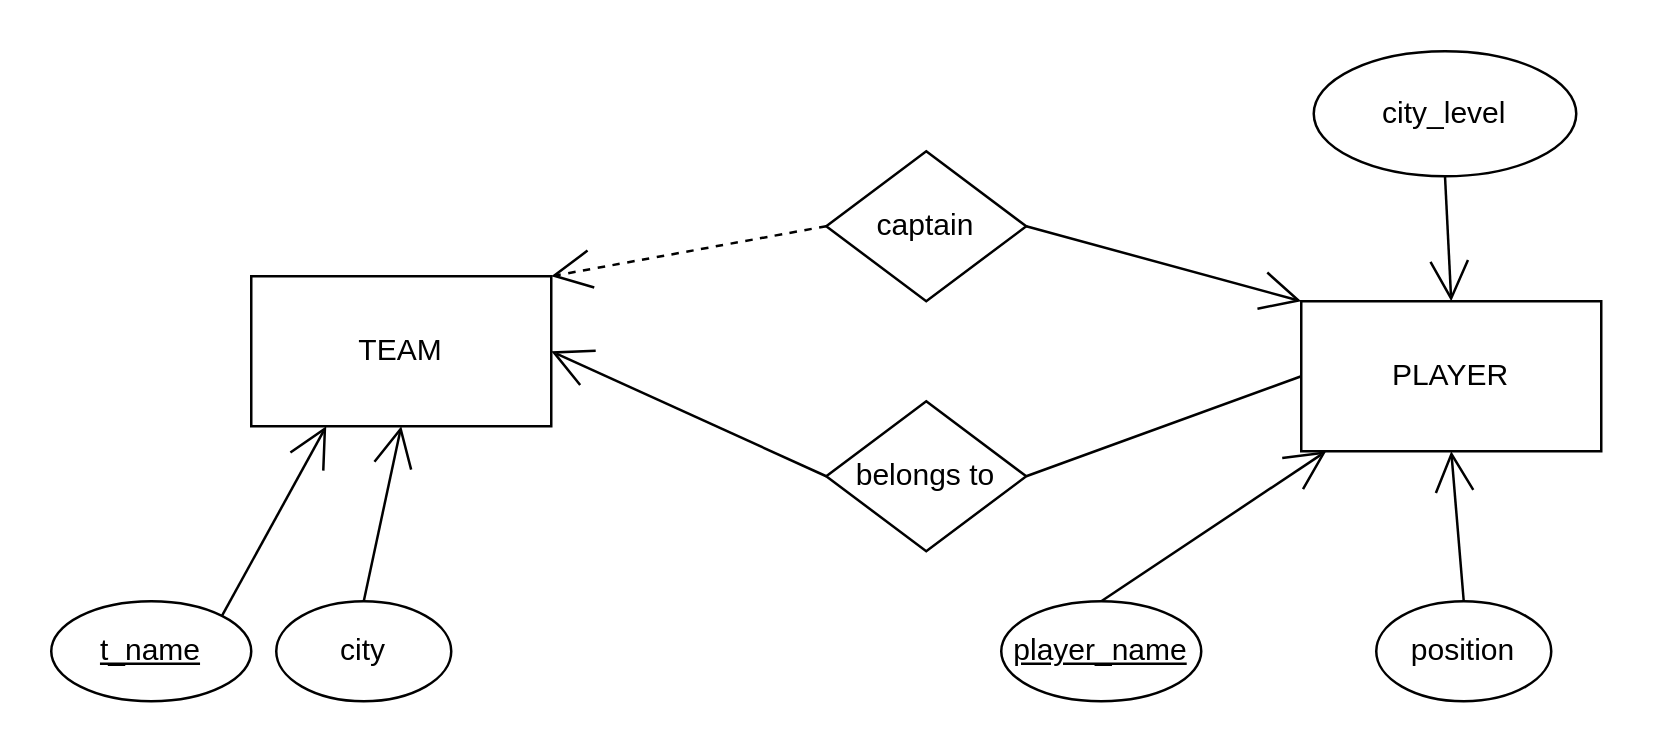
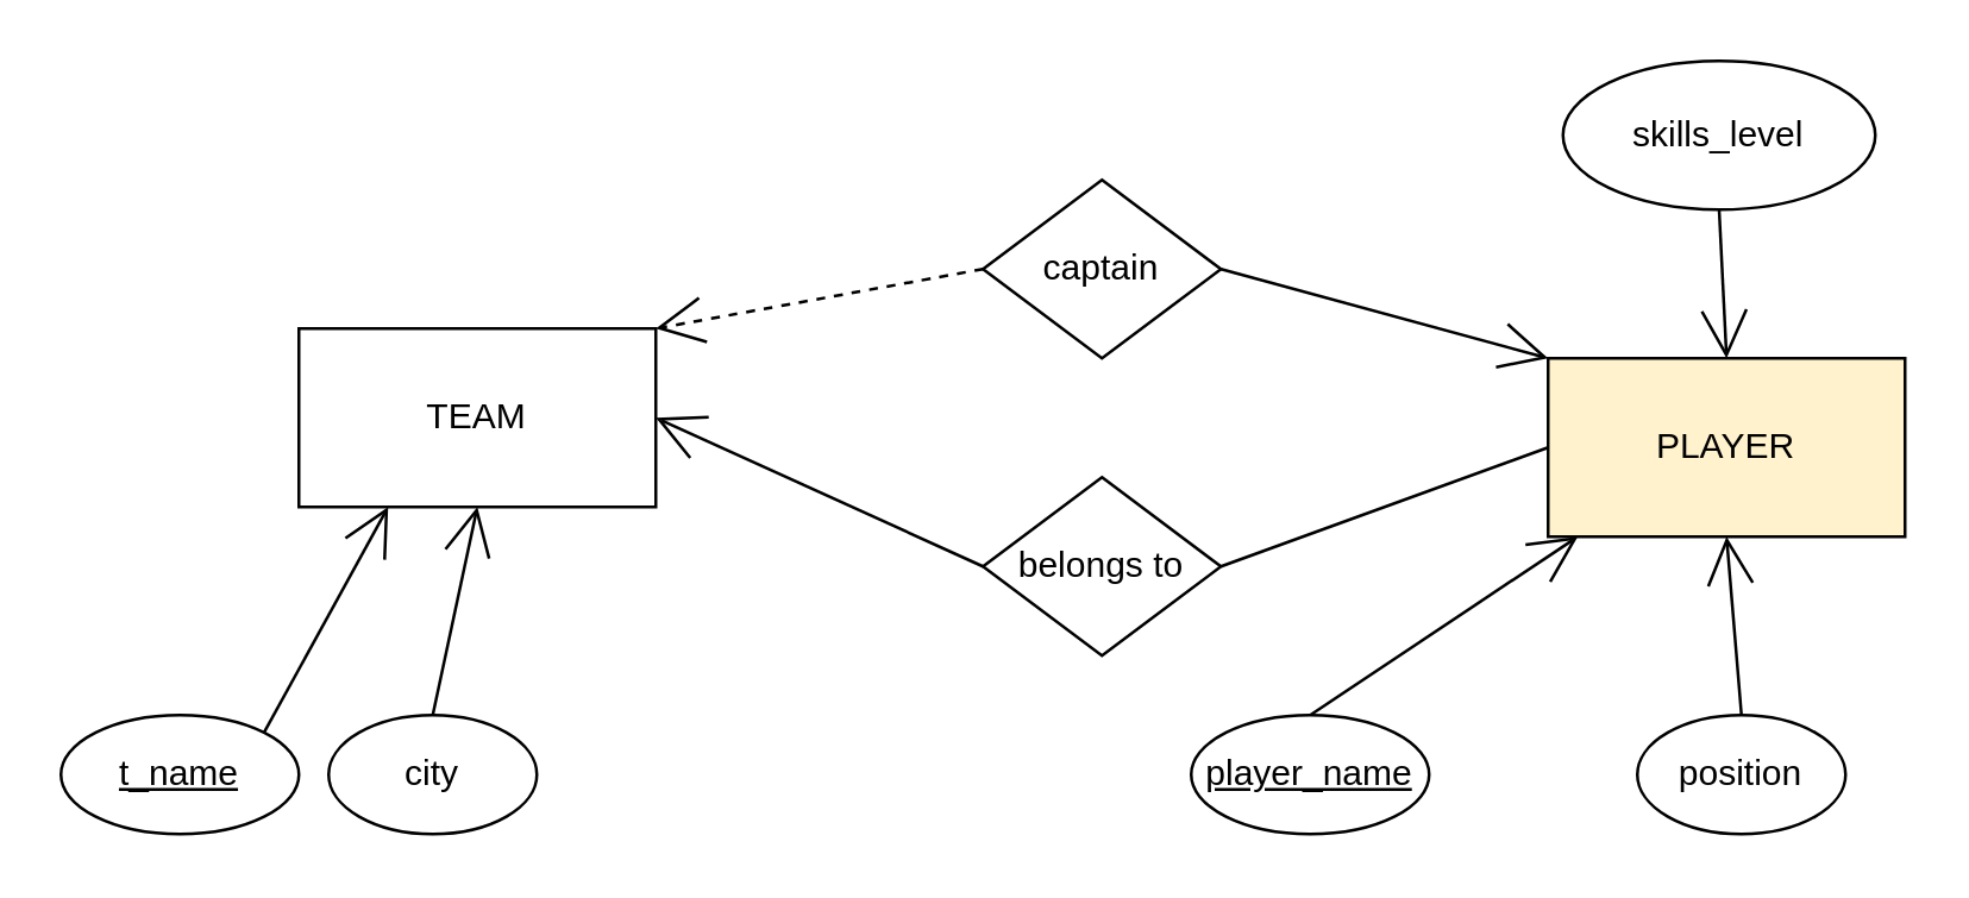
  <mxCell id="0" />
  <mxCell id="1" parent="0" />
- <mxCell id="2" value="PLAYER" style="rounded=0;whiteSpace=wrap;html=1;hachureGap=4;pointerEvents=0;" vertex="1" parent="1"><mxGeometry x="520" y="120" width="120" height="60" as="geometry" /></mxCell>
+ <mxCell id="2" value="PLAYER" style="rounded=0;whiteSpace=wrap;html=1;hachureGap=4;pointerEvents=0;fillColor=#fff2cc;" vertex="1" parent="1"><mxGeometry x="520" y="120" width="120" height="60" as="geometry" /></mxCell>
  <mxCell id="3" value="TEAM" style="rounded=0;whiteSpace=wrap;html=1;hachureGap=4;pointerEvents=0;" vertex="1" parent="1"><mxGeometry x="100" y="110" width="120" height="60" as="geometry" /></mxCell>
  <mxCell id="4" style="edgeStyle=none;curved=1;rounded=0;orthogonalLoop=1;jettySize=auto;html=1;exitX=1;exitY=0;exitDx=0;exitDy=0;entryX=0.25;entryY=1;entryDx=0;entryDy=0;endArrow=open;startSize=14;endSize=14;sourcePerimeterSpacing=8;targetPerimeterSpacing=8;" edge="1" parent="1" source="5" target="3"><mxGeometry relative="1" as="geometry" /></mxCell>
  <mxCell id="5" value="&lt;u&gt;t_name&lt;/u&gt;" style="ellipse;whiteSpace=wrap;html=1;hachureGap=4;pointerEvents=0;" vertex="1" parent="1"><mxGeometry x="20" y="240" width="80" height="40" as="geometry" /></mxCell>
  <mxCell id="6" style="edgeStyle=none;curved=1;rounded=0;orthogonalLoop=1;jettySize=auto;html=1;exitX=0.5;exitY=0;exitDx=0;exitDy=0;entryX=0.5;entryY=1;entryDx=0;entryDy=0;endArrow=open;startSize=14;endSize=14;sourcePerimeterSpacing=8;targetPerimeterSpacing=8;" edge="1" parent="1" source="7" target="3"><mxGeometry relative="1" as="geometry" /></mxCell>
  <mxCell id="7" value="city" style="ellipse;whiteSpace=wrap;html=1;hachureGap=4;pointerEvents=0;" vertex="1" parent="1"><mxGeometry x="110" y="240" width="70" height="40" as="geometry" /></mxCell>
  <mxCell id="8" style="edgeStyle=none;curved=1;rounded=0;orthogonalLoop=1;jettySize=auto;html=1;exitX=0.5;exitY=0;exitDx=0;exitDy=0;entryX=0.083;entryY=1;entryDx=0;entryDy=0;entryPerimeter=0;endArrow=open;startSize=14;endSize=14;sourcePerimeterSpacing=8;targetPerimeterSpacing=8;" edge="1" parent="1" source="9" target="2"><mxGeometry relative="1" as="geometry" /></mxCell>
  <mxCell id="9" value="&lt;u&gt;player_name&lt;/u&gt;" style="ellipse;whiteSpace=wrap;html=1;hachureGap=4;pointerEvents=0;" vertex="1" parent="1"><mxGeometry x="400" y="240" width="80" height="40" as="geometry" /></mxCell>
  <mxCell id="10" style="edgeStyle=none;curved=1;rounded=0;orthogonalLoop=1;jettySize=auto;html=1;exitX=0.5;exitY=0;exitDx=0;exitDy=0;entryX=0.5;entryY=1;entryDx=0;entryDy=0;endArrow=open;startSize=14;endSize=14;sourcePerimeterSpacing=8;targetPerimeterSpacing=8;" edge="1" parent="1" source="11" target="2"><mxGeometry relative="1" as="geometry" /></mxCell>
  <mxCell id="11" value="position" style="ellipse;whiteSpace=wrap;html=1;hachureGap=4;pointerEvents=0;" vertex="1" parent="1"><mxGeometry x="550" y="240" width="70" height="40" as="geometry" /></mxCell>
  <mxCell id="12" style="edgeStyle=none;curved=1;rounded=0;orthogonalLoop=1;jettySize=auto;html=1;exitX=0.5;exitY=1;exitDx=0;exitDy=0;entryX=0.5;entryY=0;entryDx=0;entryDy=0;endArrow=open;startSize=14;endSize=14;sourcePerimeterSpacing=8;targetPerimeterSpacing=8;" edge="1" parent="1" source="13" target="2"><mxGeometry relative="1" as="geometry" /></mxCell>
- <mxCell id="13" value="city_level" style="ellipse;whiteSpace=wrap;html=1;hachureGap=4;pointerEvents=0;" vertex="1" parent="1"><mxGeometry x="525" y="20" width="105" height="50" as="geometry" /></mxCell>
+ <mxCell id="13" value="skills_level" style="ellipse;whiteSpace=wrap;html=1;hachureGap=4;pointerEvents=0;" vertex="1" parent="1"><mxGeometry x="525" y="20" width="105" height="50" as="geometry" /></mxCell>
  <mxCell id="14" style="edgeStyle=none;curved=1;rounded=0;orthogonalLoop=1;jettySize=auto;html=1;exitX=0;exitY=0.5;exitDx=0;exitDy=0;entryX=1;entryY=0;entryDx=0;entryDy=0;endArrow=open;startSize=14;endSize=14;sourcePerimeterSpacing=8;targetPerimeterSpacing=8;dashed=1;" edge="1" parent="1" source="16" target="3"><mxGeometry relative="1" as="geometry" /></mxCell>
  <mxCell id="15" style="edgeStyle=none;curved=1;rounded=0;orthogonalLoop=1;jettySize=auto;html=1;exitX=1;exitY=0.5;exitDx=0;exitDy=0;entryX=0;entryY=0;entryDx=0;entryDy=0;endArrow=open;startSize=14;endSize=14;sourcePerimeterSpacing=8;targetPerimeterSpacing=8;" edge="1" parent="1" source="16" target="2"><mxGeometry relative="1" as="geometry" /></mxCell>
  <mxCell id="16" value="captain" style="rhombus;whiteSpace=wrap;html=1;hachureGap=4;pointerEvents=0;" vertex="1" parent="1"><mxGeometry x="330" y="60" width="80" height="60" as="geometry" /></mxCell>
  <mxCell id="17" style="edgeStyle=none;curved=1;rounded=0;orthogonalLoop=1;jettySize=auto;html=1;exitX=0;exitY=0.5;exitDx=0;exitDy=0;entryX=1;entryY=0.5;entryDx=0;entryDy=0;endArrow=open;startSize=14;endSize=14;sourcePerimeterSpacing=8;targetPerimeterSpacing=8;" edge="1" parent="1" source="18" target="3"><mxGeometry relative="1" as="geometry" /></mxCell>
  <mxCell id="18" value="belongs to" style="rhombus;whiteSpace=wrap;html=1;hachureGap=4;pointerEvents=0;" vertex="1" parent="1"><mxGeometry x="330" y="160" width="80" height="60" as="geometry" /></mxCell>
  <mxCell id="19" value="" style="endArrow=none;html=1;startSize=14;endSize=14;sourcePerimeterSpacing=8;targetPerimeterSpacing=8;exitX=1;exitY=0.5;exitDx=0;exitDy=0;entryX=0;entryY=0.5;entryDx=0;entryDy=0;" edge="1" parent="1" source="18" target="2"><mxGeometry width="50" height="50" relative="1" as="geometry"><mxPoint x="450" y="249" as="sourcePoint" /><mxPoint x="500" y="199" as="targetPoint" /></mxGeometry></mxCell>
